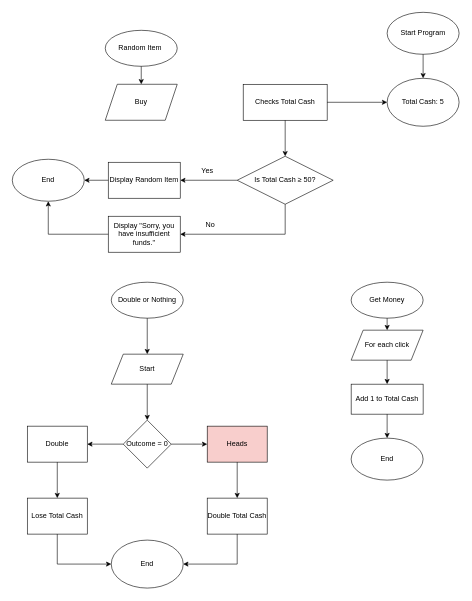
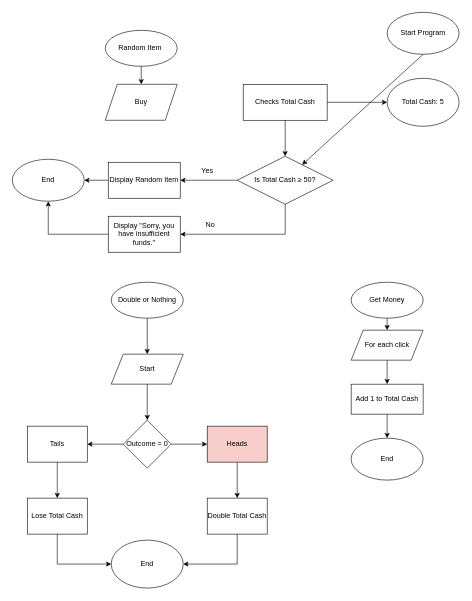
  <mxCell id="0" />
  <mxCell id="1" parent="0" />
  <mxCell id="2" value="Start Program" style="ellipse;whiteSpace=wrap;html=1;" vertex="1" parent="1"><mxGeometry x="645" y="20" width="120" height="70" as="geometry" /></mxCell>
  <mxCell id="3" value="Total Cash: 5" style="ellipse;whiteSpace=wrap;html=1;" vertex="1" parent="1"><mxGeometry x="645" y="130" width="120" height="80" as="geometry" /></mxCell>
  <mxCell id="4" value="Double or Nothing" style="ellipse;whiteSpace=wrap;html=1;" vertex="1" parent="1"><mxGeometry x="185" y="470" width="120" height="60" as="geometry" /></mxCell>
  <mxCell id="5" value="" style="endArrow=classic;html=1;rounded=0;exitX=0.5;exitY=1;exitDx=0;exitDy=0;" edge="1" parent="1" source="4"><mxGeometry width="50" height="50" relative="1" as="geometry"><mxPoint x="115" y="690" as="sourcePoint" /><mxPoint x="245" y="590" as="targetPoint" /></mxGeometry></mxCell>
  <mxCell id="6" value="Start" style="shape=parallelogram;perimeter=parallelogramPerimeter;whiteSpace=wrap;html=1;fixedSize=1;" vertex="1" parent="1"><mxGeometry x="185" y="590" width="120" height="50" as="geometry" /></mxCell>
  <mxCell id="7" value="" style="endArrow=classic;html=1;rounded=0;exitX=0.5;exitY=1;exitDx=0;exitDy=0;" edge="1" parent="1" source="6"><mxGeometry width="50" height="50" relative="1" as="geometry"><mxPoint x="115" y="690" as="sourcePoint" /><mxPoint x="245" y="700" as="targetPoint" /></mxGeometry></mxCell>
  <mxCell id="8" value="Outcome = 0" style="rhombus;whiteSpace=wrap;html=1;" vertex="1" parent="1"><mxGeometry x="205" y="700" width="80" height="80" as="geometry" /></mxCell>
  <mxCell id="9" value="" style="endArrow=classic;html=1;rounded=0;exitX=1;exitY=0.5;exitDx=0;exitDy=0;" edge="1" parent="1" source="8"><mxGeometry width="50" height="50" relative="1" as="geometry"><mxPoint x="115" y="780" as="sourcePoint" /><mxPoint x="345" y="740" as="targetPoint" /></mxGeometry></mxCell>
  <mxCell id="10" value="" style="endArrow=classic;html=1;rounded=0;exitX=0;exitY=0.5;exitDx=0;exitDy=0;" edge="1" parent="1" source="8"><mxGeometry width="50" height="50" relative="1" as="geometry"><mxPoint x="115" y="780" as="sourcePoint" /><mxPoint x="145" y="740" as="targetPoint" /></mxGeometry></mxCell>
  <mxCell id="11" value="Heads" style="rounded=0;whiteSpace=wrap;html=1;fillColor=#f8cecc;" vertex="1" parent="1"><mxGeometry x="345" y="710" width="100" height="60" as="geometry" /></mxCell>
- <mxCell id="12" value="Double" style="rounded=0;whiteSpace=wrap;html=1;" vertex="1" parent="1"><mxGeometry x="45" y="710" width="100" height="60" as="geometry" /></mxCell>
+ <mxCell id="12" value="Tails" style="rounded=0;whiteSpace=wrap;html=1;" vertex="1" parent="1"><mxGeometry x="45" y="710" width="100" height="60" as="geometry" /></mxCell>
  <mxCell id="13" value="" style="endArrow=classic;html=1;rounded=0;exitX=0.5;exitY=1;exitDx=0;exitDy=0;" edge="1" parent="1" source="11"><mxGeometry width="50" height="50" relative="1" as="geometry"><mxPoint x="325" y="890" as="sourcePoint" /><mxPoint x="395" y="830" as="targetPoint" /></mxGeometry></mxCell>
  <mxCell id="14" value="" style="endArrow=classic;html=1;rounded=0;exitX=0.5;exitY=1;exitDx=0;exitDy=0;" edge="1" parent="1" source="12"><mxGeometry width="50" height="50" relative="1" as="geometry"><mxPoint x="325" y="890" as="sourcePoint" /><mxPoint x="95" y="830" as="targetPoint" /></mxGeometry></mxCell>
  <mxCell id="15" value="Double Total Cash" style="rounded=0;whiteSpace=wrap;html=1;" vertex="1" parent="1"><mxGeometry x="345" y="830" width="100" height="60" as="geometry" /></mxCell>
  <mxCell id="16" value="Lose Total Cash" style="rounded=0;whiteSpace=wrap;html=1;" vertex="1" parent="1"><mxGeometry x="45" y="830" width="100" height="60" as="geometry" /></mxCell>
  <mxCell id="17" value="" style="endArrow=classic;html=1;rounded=0;exitX=0.5;exitY=1;exitDx=0;exitDy=0;entryX=0;entryY=0.5;entryDx=0;entryDy=0;" edge="1" parent="1" source="16" target="19"><mxGeometry width="50" height="50" relative="1" as="geometry"><mxPoint x="325" y="890" as="sourcePoint" /><mxPoint x="165" y="940" as="targetPoint" /><Array as="points"><mxPoint x="95" y="940" /></Array></mxGeometry></mxCell>
  <mxCell id="18" value="" style="endArrow=classic;html=1;rounded=0;exitX=0.5;exitY=1;exitDx=0;exitDy=0;entryX=1;entryY=0.5;entryDx=0;entryDy=0;" edge="1" parent="1" source="15" target="19"><mxGeometry width="50" height="50" relative="1" as="geometry"><mxPoint x="325" y="890" as="sourcePoint" /><mxPoint x="315" y="940" as="targetPoint" /><Array as="points"><mxPoint x="395" y="940" /></Array></mxGeometry></mxCell>
  <mxCell id="19" value="End" style="ellipse;whiteSpace=wrap;html=1;" vertex="1" parent="1"><mxGeometry x="185" y="900" width="120" height="80" as="geometry" /></mxCell>
  <mxCell id="20" value="Get Money" style="ellipse;whiteSpace=wrap;html=1;" vertex="1" parent="1"><mxGeometry x="585" y="470" width="120" height="60" as="geometry" /></mxCell>
  <mxCell id="21" value="" style="endArrow=classic;html=1;rounded=0;exitX=0.5;exitY=1;exitDx=0;exitDy=0;" edge="1" parent="1" source="20"><mxGeometry width="50" height="50" relative="1" as="geometry"><mxPoint x="345" y="750" as="sourcePoint" /><mxPoint x="645" y="550" as="targetPoint" /></mxGeometry></mxCell>
  <mxCell id="22" value="For each click" style="shape=parallelogram;perimeter=parallelogramPerimeter;whiteSpace=wrap;html=1;fixedSize=1;" vertex="1" parent="1"><mxGeometry x="585" y="550" width="120" height="50" as="geometry" /></mxCell>
  <mxCell id="23" value="" style="endArrow=classic;html=1;rounded=0;exitX=0.5;exitY=1;exitDx=0;exitDy=0;" edge="1" parent="1" source="22"><mxGeometry width="50" height="50" relative="1" as="geometry"><mxPoint x="345" y="750" as="sourcePoint" /><mxPoint x="645" y="640" as="targetPoint" /></mxGeometry></mxCell>
  <mxCell id="24" value="Add 1 to Total Cash" style="rounded=0;whiteSpace=wrap;html=1;" vertex="1" parent="1"><mxGeometry x="585" y="640" width="120" height="50" as="geometry" /></mxCell>
  <mxCell id="25" value="" style="endArrow=classic;html=1;rounded=0;exitX=0.5;exitY=1;exitDx=0;exitDy=0;" edge="1" parent="1" source="24"><mxGeometry width="50" height="50" relative="1" as="geometry"><mxPoint x="345" y="780" as="sourcePoint" /><mxPoint x="645" y="730" as="targetPoint" /></mxGeometry></mxCell>
  <mxCell id="26" value="End" style="ellipse;whiteSpace=wrap;html=1;" vertex="1" parent="1"><mxGeometry x="585" y="730" width="120" height="70" as="geometry" /></mxCell>
  <mxCell id="27" value="Random Item&amp;nbsp;" style="ellipse;whiteSpace=wrap;html=1;" vertex="1" parent="1"><mxGeometry x="175" y="50" width="120" height="60" as="geometry" /></mxCell>
  <mxCell id="28" value="" style="endArrow=classic;html=1;rounded=0;exitX=0.5;exitY=1;exitDx=0;exitDy=0;" edge="1" parent="1" source="27"><mxGeometry width="50" height="50" relative="1" as="geometry"><mxPoint x="375" y="300" as="sourcePoint" /><mxPoint x="235" y="140" as="targetPoint" /></mxGeometry></mxCell>
  <mxCell id="29" value="Buy" style="shape=parallelogram;perimeter=parallelogramPerimeter;whiteSpace=wrap;html=1;fixedSize=1;" vertex="1" parent="1"><mxGeometry x="175" y="140" width="120" height="60" as="geometry" /></mxCell>
  <mxCell id="30" value="Checks Total Cash" style="rounded=0;whiteSpace=wrap;html=1;" vertex="1" parent="1"><mxGeometry x="405" y="140" width="140" height="60" as="geometry" /></mxCell>
- <mxCell id="31" value="" style="endArrow=classic;html=1;rounded=0;exitX=0.5;exitY=1;exitDx=0;exitDy=0;entryX=0.5;entryY=0;entryDx=0;entryDy=0;" edge="1" parent="1" source="2" target="3"><mxGeometry width="50" height="50" relative="1" as="geometry"><mxPoint x="395" y="290" as="sourcePoint" /><mxPoint x="705" y="120" as="targetPoint" /></mxGeometry></mxCell>
+ <mxCell id="31" value="" style="endArrow=classic;html=1;rounded=0;exitX=0.5;exitY=1;exitDx=0;exitDy=0;" edge="1" parent="1" source="2" target="32"><mxGeometry width="50" height="50" relative="1" as="geometry"><mxPoint x="395" y="290" as="sourcePoint" /><mxPoint x="705" y="120" as="targetPoint" /></mxGeometry></mxCell>
  <mxCell id="32" value="Is Total Cash&amp;nbsp;≥ 50?" style="rhombus;whiteSpace=wrap;html=1;" vertex="1" parent="1"><mxGeometry x="395" y="260" width="160" height="80" as="geometry" /></mxCell>
  <mxCell id="33" value="" style="endArrow=classic;html=1;rounded=0;exitX=0;exitY=0.5;exitDx=0;exitDy=0;" edge="1" parent="1" source="32"><mxGeometry width="50" height="50" relative="1" as="geometry"><mxPoint x="210" y="320" as="sourcePoint" /><mxPoint x="300" y="300" as="targetPoint" /></mxGeometry></mxCell>
  <mxCell id="34" value="Display Random Item" style="rounded=0;whiteSpace=wrap;html=1;" vertex="1" parent="1"><mxGeometry x="180" y="270" width="120" height="60" as="geometry" /></mxCell>
  <mxCell id="35" value="Yes" style="text;html=1;align=center;verticalAlign=middle;resizable=0;points=[];autosize=1;strokeColor=none;fillColor=none;" vertex="1" parent="1"><mxGeometry x="325" y="270" width="40" height="30" as="geometry" /></mxCell>
  <mxCell id="36" value="" style="endArrow=classic;html=1;rounded=0;exitX=0;exitY=0.5;exitDx=0;exitDy=0;" edge="1" parent="1" source="34"><mxGeometry width="50" height="50" relative="1" as="geometry"><mxPoint x="210" y="320" as="sourcePoint" /><mxPoint x="140" y="300" as="targetPoint" /></mxGeometry></mxCell>
  <mxCell id="37" value="End" style="ellipse;whiteSpace=wrap;html=1;" vertex="1" parent="1"><mxGeometry x="20" y="265" width="120" height="70" as="geometry" /></mxCell>
  <mxCell id="38" value="Display &quot;Sorry, you have insufficient funds.&quot;" style="rounded=0;whiteSpace=wrap;html=1;" vertex="1" parent="1"><mxGeometry x="180" y="360" width="120" height="60" as="geometry" /></mxCell>
  <mxCell id="39" value="" style="endArrow=classic;html=1;rounded=0;exitX=0.5;exitY=1;exitDx=0;exitDy=0;entryX=1;entryY=0.5;entryDx=0;entryDy=0;" edge="1" parent="1" source="32" target="38"><mxGeometry width="50" height="50" relative="1" as="geometry"><mxPoint x="270" y="360" as="sourcePoint" /><mxPoint x="470" y="410" as="targetPoint" /><Array as="points"><mxPoint x="475" y="390" /></Array></mxGeometry></mxCell>
  <mxCell id="40" value="No" style="text;html=1;align=center;verticalAlign=middle;resizable=0;points=[];autosize=1;strokeColor=none;fillColor=none;" vertex="1" parent="1"><mxGeometry x="330" y="360" width="40" height="30" as="geometry" /></mxCell>
  <mxCell id="41" value="" style="endArrow=classic;html=1;rounded=0;exitX=0;exitY=0.5;exitDx=0;exitDy=0;entryX=0.5;entryY=1;entryDx=0;entryDy=0;" edge="1" parent="1" source="38" target="37"><mxGeometry width="50" height="50" relative="1" as="geometry"><mxPoint x="270" y="360" as="sourcePoint" /><mxPoint x="10" y="390" as="targetPoint" /><Array as="points"><mxPoint x="80" y="390" /></Array></mxGeometry></mxCell>
  <mxCell id="42" value="" style="endArrow=classic;html=1;rounded=0;exitX=0.5;exitY=1;exitDx=0;exitDy=0;entryX=0.5;entryY=0;entryDx=0;entryDy=0;" edge="1" parent="1" source="30" target="32"><mxGeometry width="50" height="50" relative="1" as="geometry"><mxPoint x="405" y="270" as="sourcePoint" /><mxPoint x="455" y="220" as="targetPoint" /></mxGeometry></mxCell>
  <mxCell id="43" value="" style="endArrow=classic;html=1;rounded=0;exitX=1;exitY=0.5;exitDx=0;exitDy=0;entryX=0;entryY=0.5;entryDx=0;entryDy=0;" edge="1" parent="1" source="30" target="3"><mxGeometry width="50" height="50" relative="1" as="geometry"><mxPoint x="405" y="270" as="sourcePoint" /><mxPoint x="455" y="220" as="targetPoint" /></mxGeometry></mxCell>
